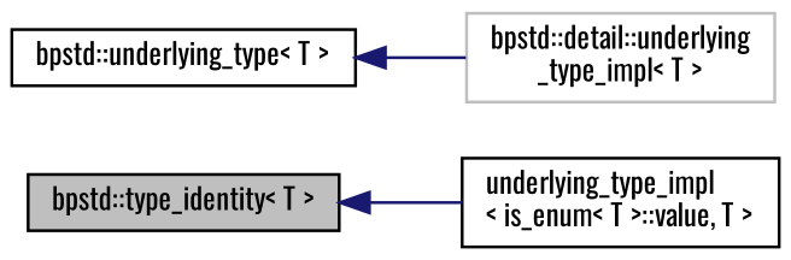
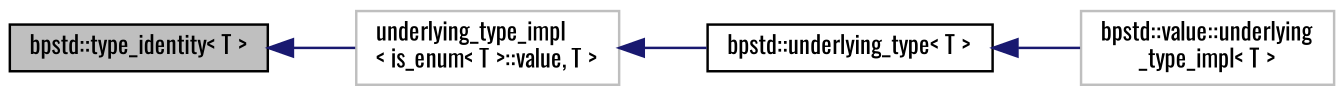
  digraph {
    fontname=Oswald
    rankdir=LR
    node [color=black fillcolor=white fontname=Oswald fontsize=10 shape=record style=filled]
    edge [color=midnightblue dir=back fontname=Oswald fontsize=10 labelfontname=Helvetica labelfontsize=10 style=solid]
    n1 [fillcolor=grey75 fontcolor=black height=0.2 label="bpstd::type_identity\< T \>" width=0.4]
-   n2 [height=0.2 label="underlying_type_impl\l\< is_enum\< T \>::value, T \>" width=0.4]
-   n3 [color=grey75 height=0.2 label="bpstd::detail::underlying\l_type_impl\< T \>" width=0.4]
+   n2 [color=grey75 height=0.2 label="underlying_type_impl\l\< is_enum\< T \>::value, T \>" width=0.4]
+   n3 [color=grey75 height=0.2 label="bpstd::value::underlying\l_type_impl\< T \>" width=0.4]
    n4 [height=0.2 label="bpstd::underlying_type\< T \>" width=0.4]
    n1 -> n2
+   n2 -> n4
    n4 -> n3
  }
